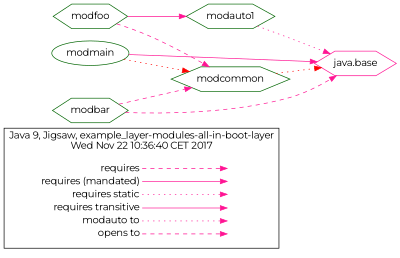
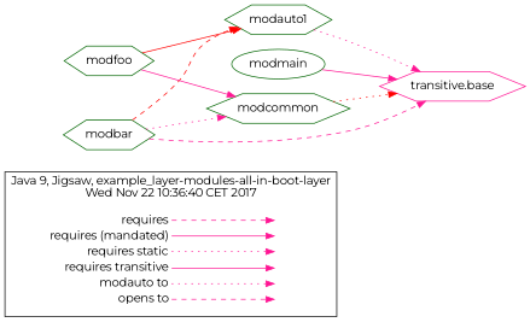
  digraph {
    fontname=Montserrat
    rankdir=LR
    node [fontname=Montserrat shape=hexagon color=darkgreen]
    edge [color=deeppink fontname=Montserrat style=dotted fontcolor="#0000ff"]
    n1 [label=<<table border="0" cellpadding="2" cellspacing="0" cellborder="0">     <tr><td align="right" port="i1">requires</td></tr>     <tr><td align="right" port="i2">requires (mandated)</td></tr>     <tr><td align="right" port="i3">requires static</td></tr>     <tr><td align="right" port="i4">requires transitive</td></tr>     <tr><td align="right" port="i5">modauto to</td></tr>     <tr><td align="right" port="i6">opens to</td></tr>     </table>> shape=plaintext color=""]
    n2 [label=<<table border="0" cellpadding="2" cellspacing="0" cellborder="0">     <tr><td port="i1">&nbsp;</td></tr>     <tr><td port="i2">&nbsp;</td></tr>     <tr><td port="i3">&nbsp;</td></tr>     <tr><td port="i4">&nbsp;</td></tr>     <tr><td port="i5">&nbsp;</td></tr>     <tr><td port="i6">&nbsp;</td></tr>     </table>> shape=plaintext color=""]
    n3 [label=modbar]
    n4 [label=modcommon]
    n5 [label=modauto1]
-   n6 [color=deeppink label="java.base"]
+   n6 [color=deeppink label="transitive.base"]
    n7 [label=modfoo]
    n8 [label=modmain shape=ellipse]
    subgraph cluster_1 {
      label="Java 9, Jigsaw, example_layer-modules-all-in-boot-layer\nWed Nov 22 10:36:40 CET 2017"
      n1
      n2
    }
    n1 -> n2 [headport="i1:w" style=dashed tailport="i1:e" fontcolor=""]
    n1 -> n2 [headport="i2:w" style=solid tailport="i2:e" fontcolor=""]
    n1 -> n2 [headport="i3:w" tailport="i3:e" fontcolor=""]
    n1 -> n2 [headport="i4:w" style=solid tailport="i4:e" fontcolor=""]
    n1 -> n2 [headport="i5:w" tailport="i5:e" fontcolor=""]
    n1 -> n2 [headport="i6:w" style=dashed tailport="i6:e" fontcolor=""]
-   n3 -> n4 [style=dashed weight=8]
+   n3 -> n4 [weight=8]
+   n3 -> n5 [color=red style=dashed weight=8]
    n3 -> n6 [style=dashed weight=16]
    n4 -> n6 [color=red weight=16]
    n5 -> n6 [weight=16]
-   n7 -> n4 [style=dashed weight=8]
-   n7 -> n5 [style=solid weight=8]
-   n8 -> n4 [color=red weight=8]
+   n7 -> n4 [style=solid weight=8]
+   n7 -> n5 [color=red style=solid weight=8]
    n8 -> n6 [style=solid weight=16]
  }
